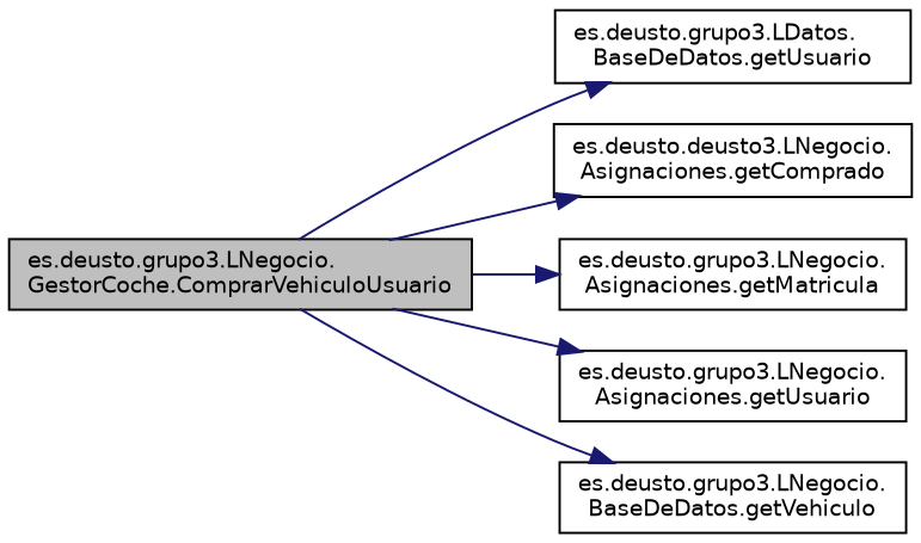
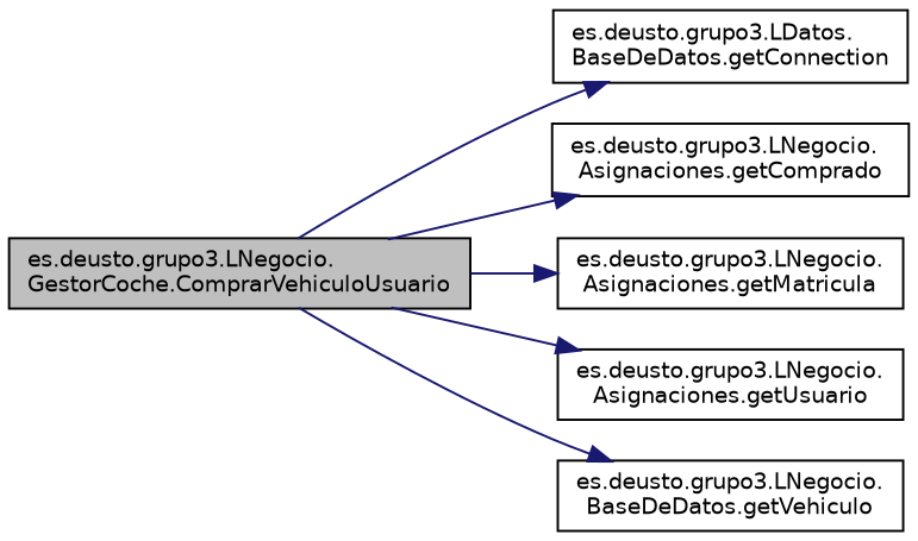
  digraph {
    rankdir=LR
    node [color=black fillcolor=white fontname=Helvetica fontsize=10 shape=record style=filled]
    edge [color=midnightblue fontname=Helvetica fontsize=10 labelfontname=Helvetica labelfontsize=10 style=solid]
    n1 [fillcolor=grey75 fontcolor=black height=0.2 label="es.deusto.grupo3.LNegocio.\lGestorCoche.ComprarVehiculoUsuario" width=0.4]
-   n2 [height=0.2 label="es.deusto.grupo3.LDatos.\lBaseDeDatos.getUsuario" width=0.4]
-   n3 [height=0.2 label="es.deusto.deusto3.LNegocio.\lAsignaciones.getComprado" width=0.4]
+   n2 [height=0.2 label="es.deusto.grupo3.LDatos.\lBaseDeDatos.getConnection" width=0.4]
+   n3 [height=0.2 label="es.deusto.grupo3.LNegocio.\lAsignaciones.getComprado" width=0.4]
    n4 [height=0.2 label="es.deusto.grupo3.LNegocio.\lAsignaciones.getMatricula" width=0.4]
    n5 [height=0.2 label="es.deusto.grupo3.LNegocio.\lAsignaciones.getUsuario" width=0.4]
    n6 [height=0.2 label="es.deusto.grupo3.LNegocio.\lBaseDeDatos.getVehiculo" width=0.4]
    n1 -> n2
    n1 -> n3
    n1 -> n4
    n1 -> n5
    n1 -> n6
  }
